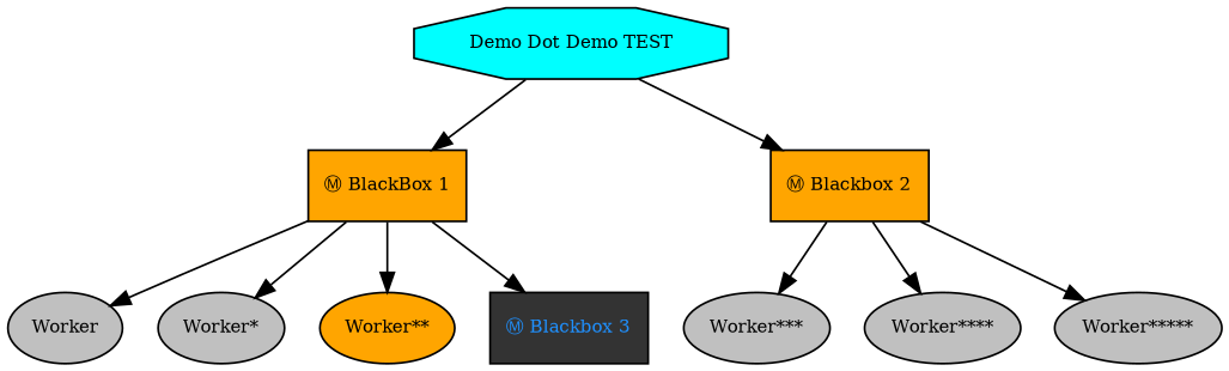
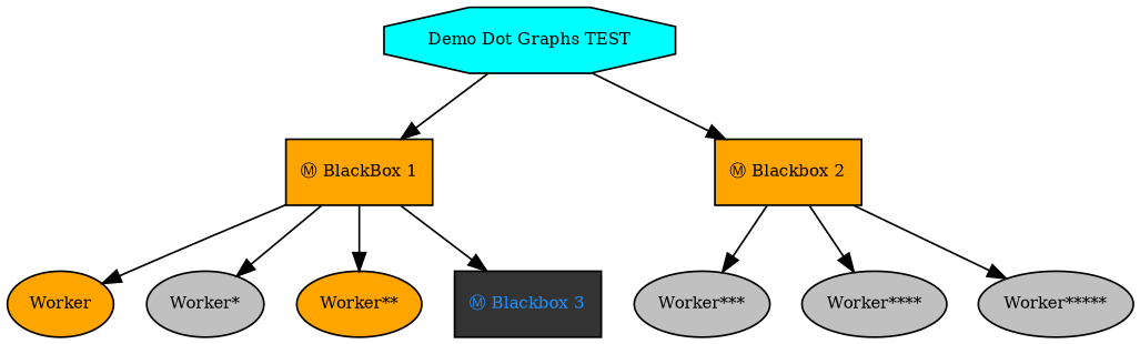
  digraph {
    fontname="times-roman"
    ordering=out
    node [fillcolor=gray fontcolor=black fontname="times-roman" fontsize=9 shape=ellipse style=filled]
    edge [fontname="times-roman"]
-   n1 [fillcolor=cyan label="Demo Dot Demo TEST" shape=octagon]
+   n1 [fillcolor=cyan label="Demo Dot Graphs TEST" shape=octagon]
    n2 [fillcolor=orange label="Ⓜ BlackBox 1" shape=box]
    n3 [fillcolor=orange label="Ⓜ Blackbox 2" shape=box]
-   n4 [label=Worker]
+   n4 [fillcolor=orange label=Worker]
    n5 [label="Worker*"]
    n6 [fillcolor=orange label="Worker**"]
    n7 [fillcolor=gray20 fontcolor=dodgerblue label="Ⓜ Blackbox 3" shape=box]
    n8 [label="Worker***"]
    n9 [label="Worker****"]
    n10 [label="Worker*****"]
    n1 -> n2
    n1 -> n3
    n2 -> n4
    n2 -> n5
    n2 -> n6
    n2 -> n7
    n3 -> n8
    n3 -> n9
    n3 -> n10
  }
